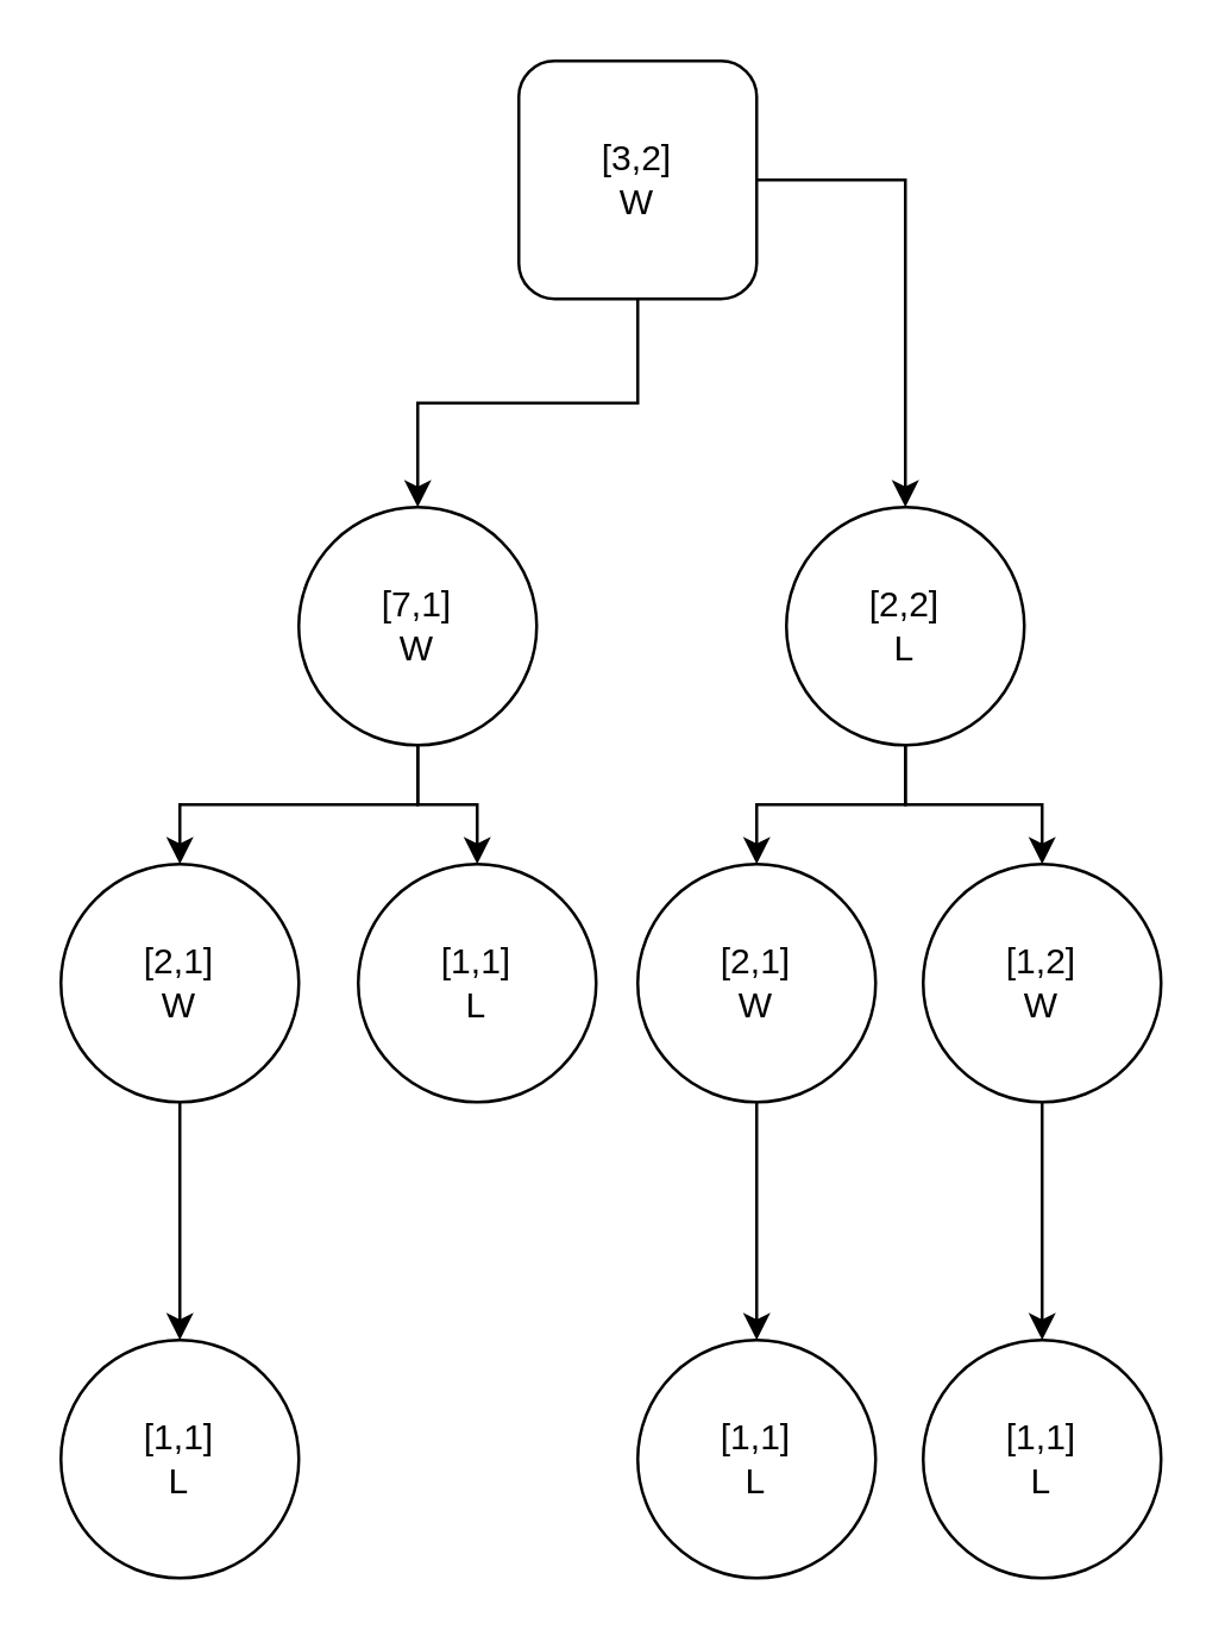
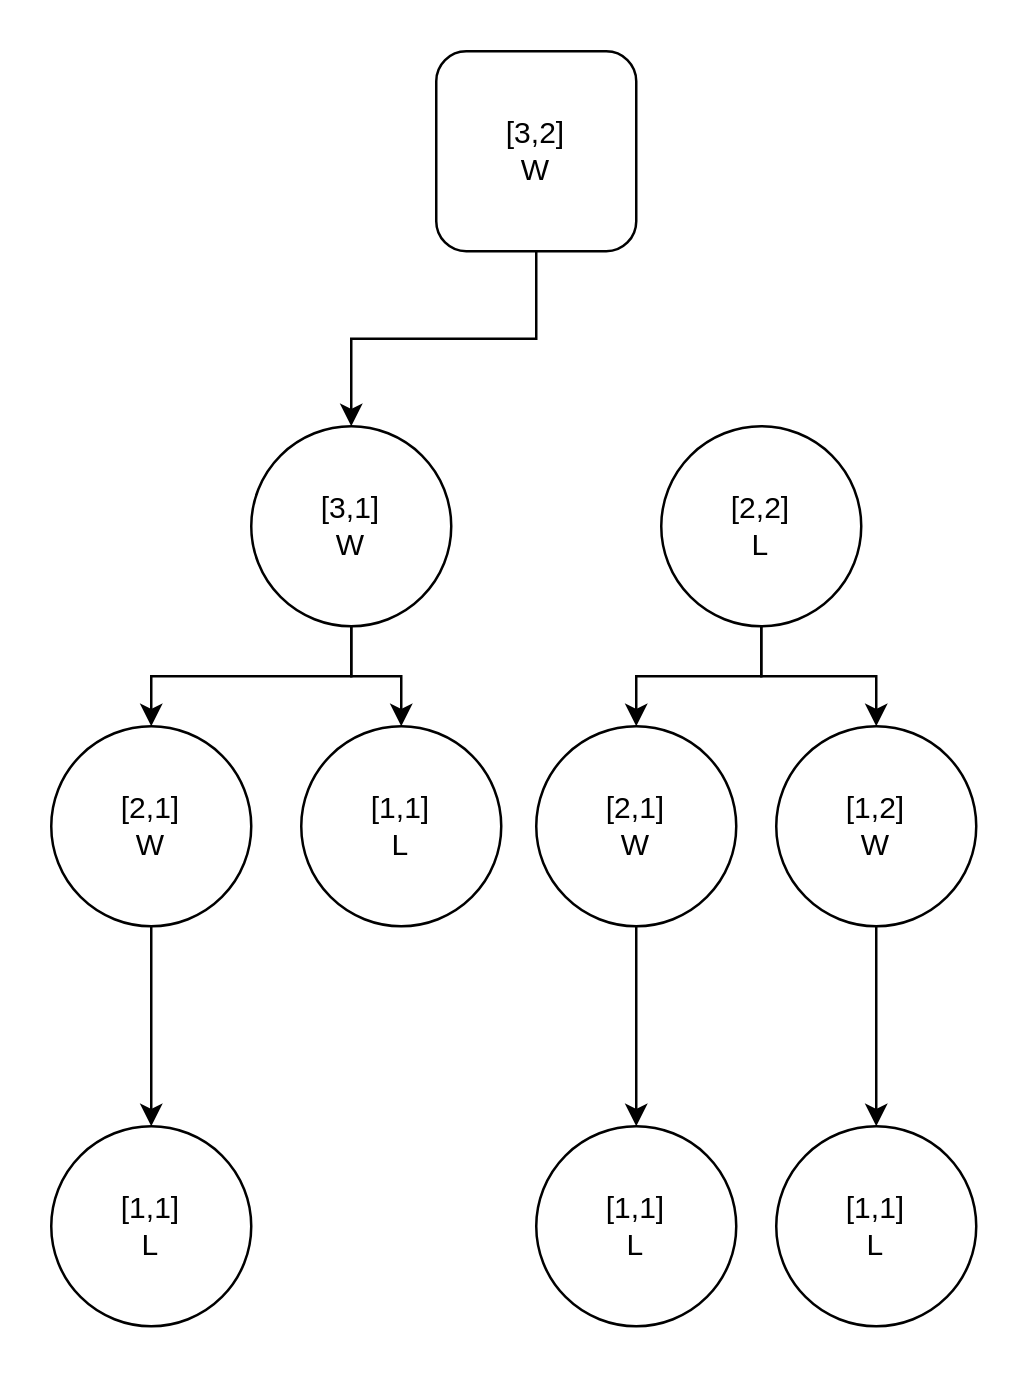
  <mxCell id="0" />
  <mxCell id="1" parent="0" />
- <mxCell id="2" value="" style="edgeStyle=orthogonalEdgeStyle;rounded=0;orthogonalLoop=1;jettySize=auto;html=1;" edge="1" parent="1" source="4" target="14"><mxGeometry relative="1" as="geometry" /></mxCell>
  <mxCell id="3" value="" style="edgeStyle=orthogonalEdgeStyle;rounded=0;orthogonalLoop=1;jettySize=auto;html=1;" edge="1" parent="1" source="4" target="7"><mxGeometry relative="1" as="geometry" /></mxCell>
  <mxCell id="4" value="[3,2]&lt;br&gt;W" style="whiteSpace=wrap;html=1;aspect=fixed;rounded=1;" vertex="1" parent="1"><mxGeometry x="174" y="20" width="80" height="80" as="geometry" /></mxCell>
  <mxCell id="5" value="" style="edgeStyle=orthogonalEdgeStyle;rounded=0;orthogonalLoop=1;jettySize=auto;html=1;" edge="1" parent="1" source="7" target="11"><mxGeometry relative="1" as="geometry" /></mxCell>
  <mxCell id="6" value="" style="edgeStyle=orthogonalEdgeStyle;rounded=0;orthogonalLoop=1;jettySize=auto;html=1;" edge="1" parent="1" source="7" target="9"><mxGeometry relative="1" as="geometry" /></mxCell>
- <mxCell id="7" value="[7,1]&lt;br&gt;W" style="ellipse;whiteSpace=wrap;html=1;aspect=fixed;" vertex="1" parent="1"><mxGeometry x="100" y="170" width="80" height="80" as="geometry" /></mxCell>
+ <mxCell id="7" value="[3,1]&lt;br&gt;W" style="ellipse;whiteSpace=wrap;html=1;aspect=fixed;" vertex="1" parent="1"><mxGeometry x="100" y="170" width="80" height="80" as="geometry" /></mxCell>
  <mxCell id="8" value="" style="edgeStyle=orthogonalEdgeStyle;rounded=0;orthogonalLoop=1;jettySize=auto;html=1;" edge="1" parent="1" source="9" target="10"><mxGeometry relative="1" as="geometry" /></mxCell>
  <mxCell id="9" value="[2,1]&lt;br&gt;W" style="ellipse;whiteSpace=wrap;html=1;aspect=fixed;" vertex="1" parent="1"><mxGeometry x="20" y="290" width="80" height="80" as="geometry" /></mxCell>
  <mxCell id="10" value="[1,1]&lt;br&gt;L" style="ellipse;whiteSpace=wrap;html=1;aspect=fixed;" vertex="1" parent="1"><mxGeometry x="20" y="450" width="80" height="80" as="geometry" /></mxCell>
  <mxCell id="11" value="[1,1]&lt;br&gt;L" style="ellipse;whiteSpace=wrap;html=1;aspect=fixed;" vertex="1" parent="1"><mxGeometry x="120" y="290" width="80" height="80" as="geometry" /></mxCell>
  <mxCell id="12" value="" style="edgeStyle=orthogonalEdgeStyle;rounded=0;orthogonalLoop=1;jettySize=auto;html=1;" edge="1" parent="1" source="14" target="19"><mxGeometry relative="1" as="geometry" /></mxCell>
  <mxCell id="13" value="" style="edgeStyle=orthogonalEdgeStyle;rounded=0;orthogonalLoop=1;jettySize=auto;html=1;" edge="1" parent="1" source="14" target="16"><mxGeometry relative="1" as="geometry" /></mxCell>
  <mxCell id="14" value="[2,2]&lt;br&gt;L" style="ellipse;whiteSpace=wrap;html=1;aspect=fixed;" vertex="1" parent="1"><mxGeometry x="264" y="170" width="80" height="80" as="geometry" /></mxCell>
  <mxCell id="15" value="" style="edgeStyle=orthogonalEdgeStyle;rounded=0;orthogonalLoop=1;jettySize=auto;html=1;" edge="1" parent="1" source="16" target="17"><mxGeometry relative="1" as="geometry" /></mxCell>
  <mxCell id="16" value="[1,2]&lt;br&gt;W" style="ellipse;whiteSpace=wrap;html=1;aspect=fixed;" vertex="1" parent="1"><mxGeometry x="310" y="290" width="80" height="80" as="geometry" /></mxCell>
  <mxCell id="17" value="[1,1]&lt;br&gt;L" style="ellipse;whiteSpace=wrap;html=1;aspect=fixed;" vertex="1" parent="1"><mxGeometry x="310" y="450" width="80" height="80" as="geometry" /></mxCell>
  <mxCell id="18" value="" style="edgeStyle=orthogonalEdgeStyle;rounded=0;orthogonalLoop=1;jettySize=auto;html=1;" edge="1" parent="1" source="19" target="20"><mxGeometry relative="1" as="geometry" /></mxCell>
  <mxCell id="19" value="[2,1]&lt;br&gt;W" style="ellipse;whiteSpace=wrap;html=1;aspect=fixed;" vertex="1" parent="1"><mxGeometry x="214" y="290" width="80" height="80" as="geometry" /></mxCell>
  <mxCell id="20" value="[1,1]&lt;br&gt;L" style="ellipse;whiteSpace=wrap;html=1;aspect=fixed;" vertex="1" parent="1"><mxGeometry x="214" y="450" width="80" height="80" as="geometry" /></mxCell>
